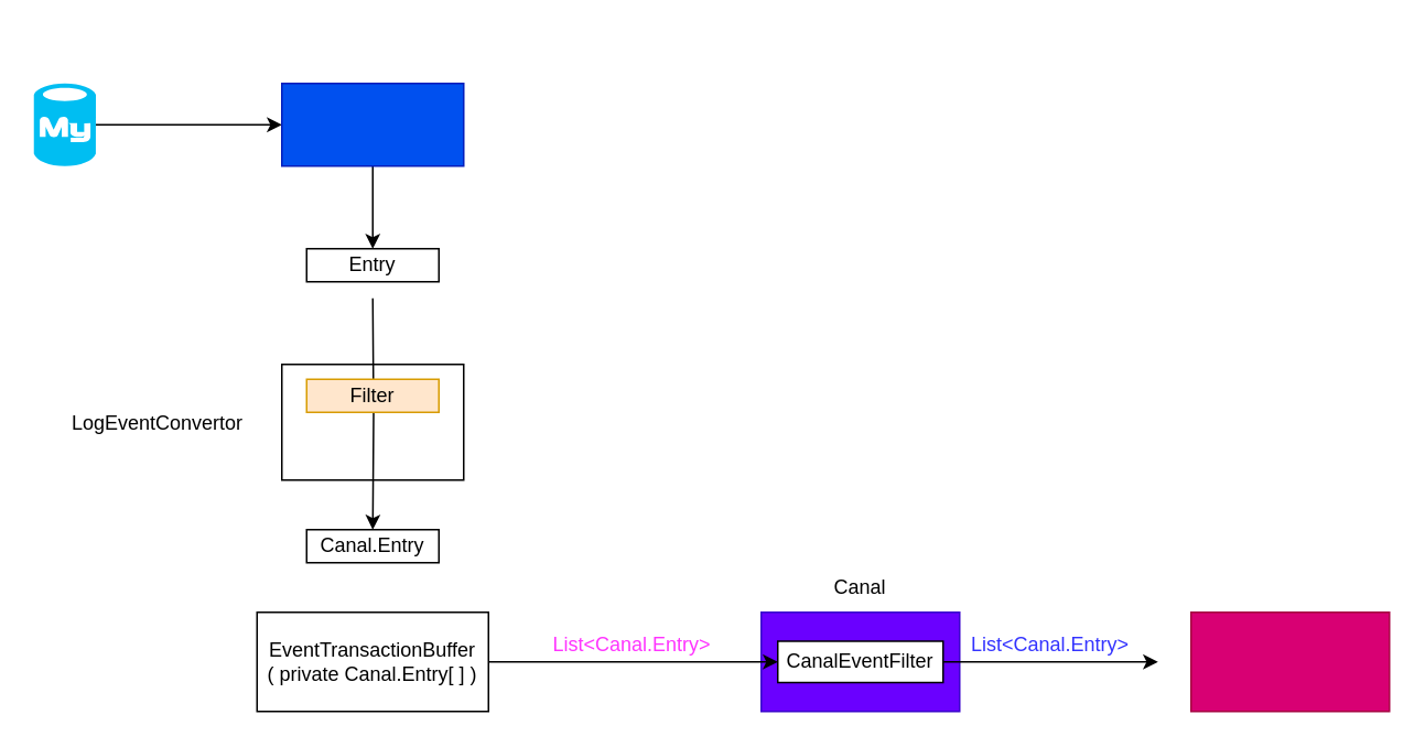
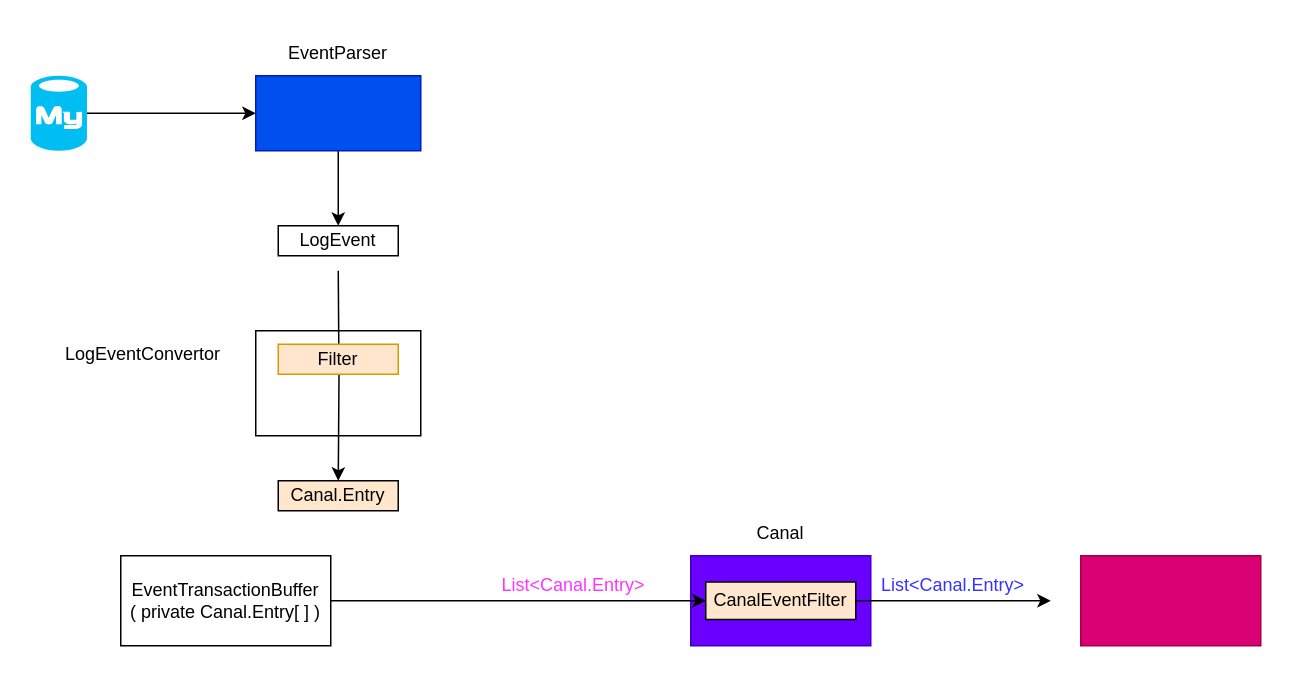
  <mxCell id="0" />
  <mxCell id="1" parent="0" />
  <mxCell id="2" value="" style="rounded=0;whiteSpace=wrap;html=1;" vertex="1" parent="1"><mxGeometry x="170" y="220" width="110" height="70" as="geometry" /></mxCell>
  <mxCell id="3" style="edgeStyle=orthogonalEdgeStyle;rounded=0;orthogonalLoop=1;jettySize=auto;html=1;exitX=1;exitY=0.5;exitDx=0;exitDy=0;exitPerimeter=0;" edge="1" parent="1" source="4" target="6"><mxGeometry relative="1" as="geometry" /></mxCell>
  <mxCell id="4" value="" style="verticalLabelPosition=bottom;html=1;verticalAlign=top;align=center;strokeColor=none;fillColor=#00BEF2;shape=mxgraph.azure.mysql_database;" vertex="1" parent="1"><mxGeometry x="20" y="50" width="37.5" height="50" as="geometry" /></mxCell>
  <mxCell id="5" style="edgeStyle=orthogonalEdgeStyle;rounded=0;orthogonalLoop=1;jettySize=auto;html=1;entryX=0.5;entryY=0;entryDx=0;entryDy=0;" edge="1" parent="1" source="6" target="10"><mxGeometry relative="1" as="geometry"><mxPoint x="225" y="120" as="targetPoint" /></mxGeometry></mxCell>
  <mxCell id="6" value="" style="rounded=0;whiteSpace=wrap;html=1;fillColor=#0050ef;fontColor=#ffffff;strokeColor=#001DBC;" vertex="1" parent="1"><mxGeometry x="170" y="50" width="110" height="50" as="geometry" /></mxCell>
- <mxCell id="8" value="EventTransactionBuffer&lt;br&gt;( private Canal.Entry[ ] )" style="rounded=0;whiteSpace=wrap;html=1;" vertex="1" parent="1"><mxGeometry x="155" y="370" width="140" height="60" as="geometry" /></mxCell>
+ <mxCell id="7" value="EventParser" style="text;html=1;strokeColor=none;fillColor=none;align=center;verticalAlign=middle;whiteSpace=wrap;rounded=0;" vertex="1" parent="1"><mxGeometry x="195" y="20" width="60" height="30" as="geometry" /></mxCell>
+ <mxCell id="8" value="EventTransactionBuffer&lt;br&gt;( private Canal.Entry[ ] )" style="rounded=0;whiteSpace=wrap;html=1;" vertex="1" parent="1"><mxGeometry x="80" y="370" width="140" height="60" as="geometry" /></mxCell>
  <mxCell id="9" style="edgeStyle=orthogonalEdgeStyle;rounded=0;orthogonalLoop=1;jettySize=auto;html=1;entryX=0.5;entryY=0;entryDx=0;entryDy=0;" edge="1" parent="1" target="11"><mxGeometry relative="1" as="geometry"><mxPoint x="225" y="360" as="targetPoint" /><mxPoint x="225" y="180" as="sourcePoint" /></mxGeometry></mxCell>
- <mxCell id="10" value="Entry" style="rounded=0;whiteSpace=wrap;html=1;" vertex="1" parent="1"><mxGeometry x="185" y="150" width="80" height="20" as="geometry" /></mxCell>
- <mxCell id="11" value="Canal.Entry" style="rounded=0;whiteSpace=wrap;html=1;" vertex="1" parent="1"><mxGeometry x="185" y="320" width="80" height="20" as="geometry" /></mxCell>
+ <mxCell id="10" value="LogEvent" style="rounded=0;whiteSpace=wrap;html=1;" vertex="1" parent="1"><mxGeometry x="185" y="150" width="80" height="20" as="geometry" /></mxCell>
+ <mxCell id="11" value="Canal.Entry" style="rounded=0;whiteSpace=wrap;html=1;fillColor=#ffe6cc;" vertex="1" parent="1"><mxGeometry x="185" y="320" width="80" height="20" as="geometry" /></mxCell>
  <mxCell id="12" value="Filter" style="rounded=0;whiteSpace=wrap;html=1;fillColor=#ffe6cc;strokeColor=#d79b00;" vertex="1" parent="1"><mxGeometry x="185" y="229" width="80" height="20" as="geometry" /></mxCell>
- <mxCell id="13" value="LogEventConvertor" style="text;html=1;strokeColor=none;fillColor=none;align=center;verticalAlign=middle;whiteSpace=wrap;rounded=0;" vertex="1" parent="1"><mxGeometry x="40" y="243" width="110" height="26" as="geometry" /></mxCell>
+ <mxCell id="13" value="LogEventConvertor" style="text;html=1;strokeColor=none;fillColor=none;align=center;verticalAlign=middle;whiteSpace=wrap;rounded=0;" vertex="1" parent="1"><mxGeometry x="40" y="223" width="110" height="26" as="geometry" /></mxCell>
  <mxCell id="14" value="" style="rounded=0;whiteSpace=wrap;html=1;fillColor=#6a00ff;fontColor=#ffffff;strokeColor=#3700CC;" vertex="1" parent="1"><mxGeometry x="460" y="370" width="120" height="60" as="geometry" /></mxCell>
  <mxCell id="15" value="List&amp;lt;Canal.Entry&amp;gt;" style="text;html=1;strokeColor=none;fillColor=none;align=center;verticalAlign=middle;whiteSpace=wrap;rounded=0;fontColor=#FF33FF;" vertex="1" parent="1"><mxGeometry x="334" y="380" width="96" height="20" as="geometry" /></mxCell>
  <mxCell id="16" value="Canal" style="text;html=1;strokeColor=none;fillColor=none;align=center;verticalAlign=middle;whiteSpace=wrap;rounded=0;" vertex="1" parent="1"><mxGeometry x="490" y="340" width="60" height="30" as="geometry" /></mxCell>
  <mxCell id="17" style="edgeStyle=orthogonalEdgeStyle;rounded=0;orthogonalLoop=1;jettySize=auto;html=1;" edge="1" parent="1" source="18"><mxGeometry relative="1" as="geometry"><mxPoint x="700" y="400" as="targetPoint" /></mxGeometry></mxCell>
- <mxCell id="18" value="CanalEventFilter" style="rounded=0;whiteSpace=wrap;html=1;" vertex="1" parent="1"><mxGeometry x="470" y="387.5" width="100" height="25" as="geometry" /></mxCell>
+ <mxCell id="18" value="CanalEventFilter" style="rounded=0;whiteSpace=wrap;html=1;fillColor=#ffe6cc;" vertex="1" parent="1"><mxGeometry x="470" y="387.5" width="100" height="25" as="geometry" /></mxCell>
  <mxCell id="19" style="edgeStyle=orthogonalEdgeStyle;rounded=0;orthogonalLoop=1;jettySize=auto;html=1;" edge="1" parent="1" source="8"><mxGeometry relative="1" as="geometry"><mxPoint x="470" y="400" as="targetPoint" /></mxGeometry></mxCell>
  <mxCell id="20" value="List&amp;lt;Canal.Entry&amp;gt;" style="text;html=1;strokeColor=none;fillColor=none;align=center;verticalAlign=middle;whiteSpace=wrap;rounded=0;fontColor=#3333FF;" vertex="1" parent="1"><mxGeometry x="600" y="375" width="70" height="30" as="geometry" /></mxCell>
  <mxCell id="21" value="" style="rounded=0;whiteSpace=wrap;html=1;fillColor=#d80073;fontColor=#ffffff;strokeColor=#A50040;" vertex="1" parent="1"><mxGeometry x="720" y="370" width="120" height="60" as="geometry" /></mxCell>
